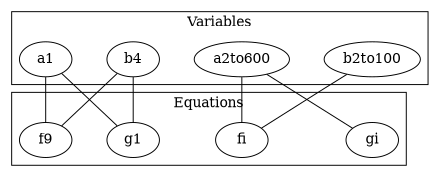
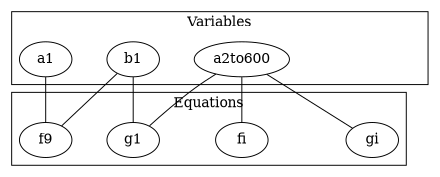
  graph {
    rankdir=LR
    edge [constraint=false]
    a1
-   b1 [label=b4]
+   b1
    n3 [label=a2to600]
-   b2to100
    n5 [label=f9]
    g1
    fi
    gi
    subgraph cluster_1 {
      label=Variables
      a1
      b1
      n3
-     b2to100
    }
    subgraph cluster_2 {
      label=Equations
      n5
      g1
      fi
      gi
    }
    a1 -- b1 [style=invis constraint=""]
    a1 -- n5
    b1 -- n3 [style=invis constraint=""]
    b1 -- n5
-   n3 -- b2to100 [style=invis constraint=""]
    n3 -- gi
    n5 -- g1 [style=invis constraint=""]
-   g1 -- a1
+   g1 -- n3
    g1 -- b1
    g1 -- fi [style=invis constraint=""]
    fi -- n3
-   fi -- b2to100
    fi -- gi [style=invis constraint=""]
  }
